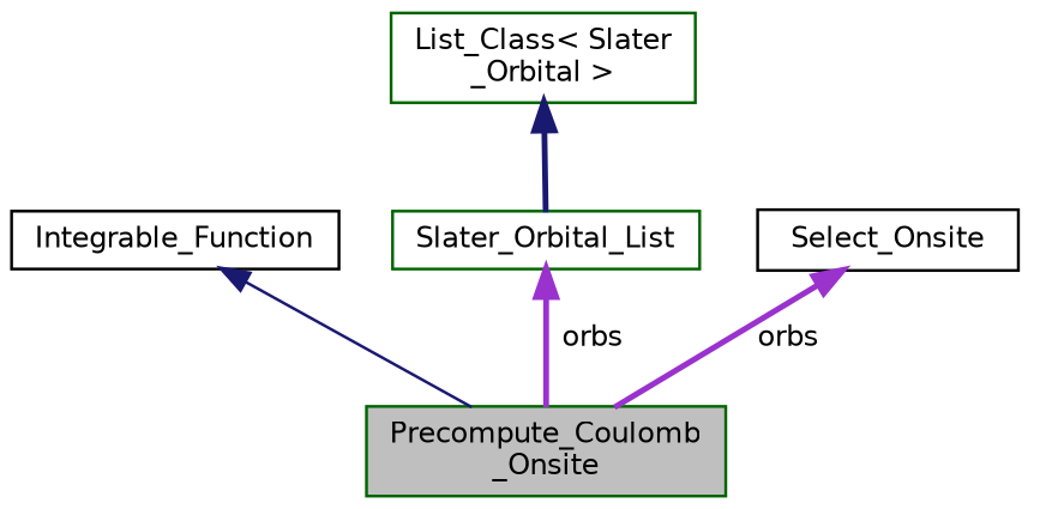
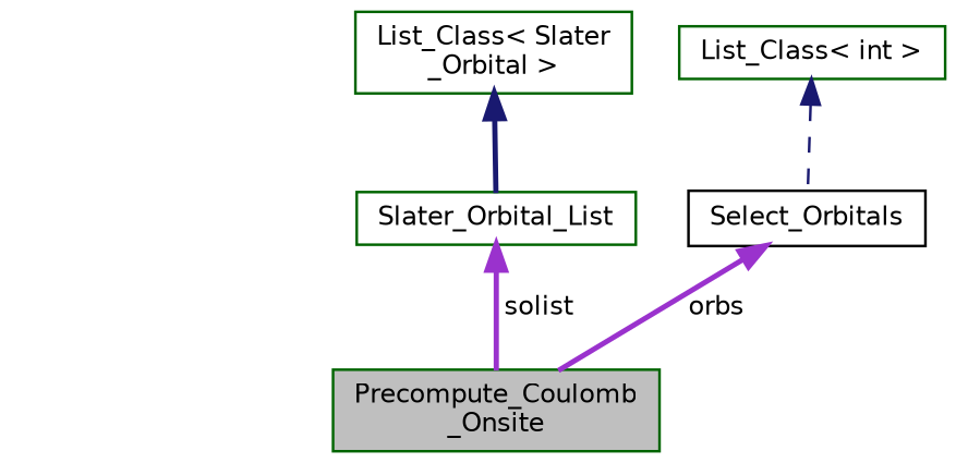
  digraph {
    node [color=darkgreen fillcolor=white fontname=Helvetica fontsize=10 shape=record style=filled]
    edge [color=midnightblue dir=back fontname=Helvetica fontsize=10 labelfontname=Helvetica labelfontsize=10 style=bold]
    n1 [fillcolor=grey75 fontcolor=black height=0.2 label="Precompute_Coulomb\l_Onsite" width=0.4]
-   n2 [color=black height=0.2 label=Integrable_Function width=0.4]
    n3 [height=0.2 label=Slater_Orbital_List width=0.4]
    n4 [height=0.2 label="List_Class\< Slater\l_Orbital \>" width=0.4]
-   n5 [color=black height=0.2 label=Select_Onsite width=0.4]
-   n2 -> n1 [style=solid]
-   n3 -> n1 [color=darkorchid3 label=" orbs"]
+   n5 [color=black height=0.2 label=Select_Orbitals width=0.4]
+   n6 [height=0.2 label="List_Class\< int \>" width=0.4]
+   n3 -> n1 [color=darkorchid3 label=" solist"]
    n4 -> n3
    n5 -> n1 [color=darkorchid3 label=" orbs"]
+   n6 -> n5 [style=dashed]
  }
